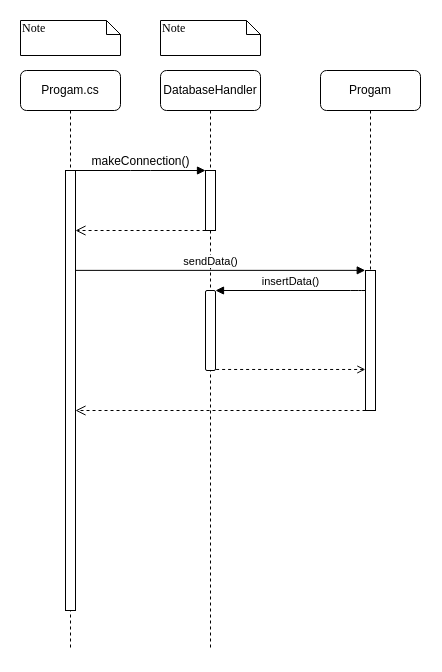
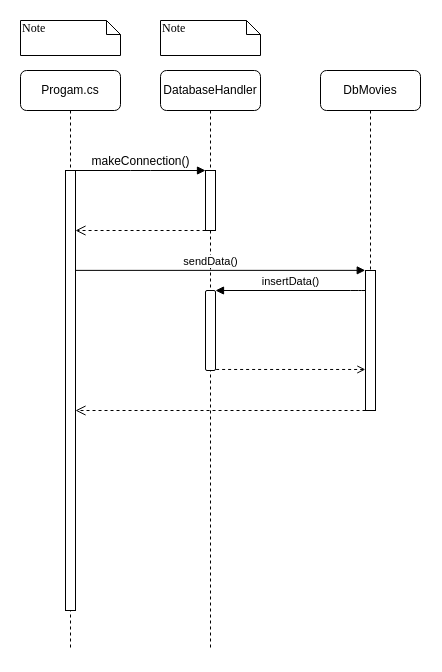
  <mxCell id="0" />
  <mxCell id="1" parent="0" />
  <mxCell id="2" value="&lt;font face=&quot;Helvetica&quot;&gt;DatabaseHandler&lt;/font&gt;" style="shape=umlLifeline;perimeter=lifelinePerimeter;whiteSpace=wrap;html=1;container=1;collapsible=0;recursiveResize=0;outlineConnect=0;rounded=1;shadow=0;comic=0;labelBackgroundColor=none;strokeWidth=1;fontFamily=Verdana;fontSize=12;align=center;" parent="1" vertex="1"><mxGeometry x="160" y="70" width="100" height="580" as="geometry" /></mxCell>
  <mxCell id="3" value="" style="html=1;points=[];perimeter=orthogonalPerimeter;rounded=0;shadow=0;comic=0;labelBackgroundColor=none;strokeWidth=1;fontFamily=Verdana;fontSize=12;align=center;" parent="2" vertex="1"><mxGeometry x="45" y="100" width="10" height="60" as="geometry" /></mxCell>
  <mxCell id="4" value="" style="html=1;points=[];perimeter=orthogonalPerimeter;rounded=1;" vertex="1" parent="2"><mxGeometry x="45" y="220" width="10" height="80" as="geometry" /></mxCell>
  <mxCell id="5" value="insertData()" style="html=1;verticalAlign=bottom;endArrow=none;labelBackgroundColor=none;startArrow=block;startFill=1;endFill=0;" edge="1" parent="2" target="14"><mxGeometry width="80" relative="1" as="geometry"><mxPoint x="55" y="220" as="sourcePoint" /><mxPoint x="200" y="220" as="targetPoint" /><Array as="points"><mxPoint x="200" y="220" /></Array></mxGeometry></mxCell>
  <mxCell id="6" value="&lt;font face=&quot;Helvetica&quot;&gt;Progam.cs&lt;/font&gt;" style="shape=umlLifeline;perimeter=lifelinePerimeter;whiteSpace=wrap;html=1;container=1;collapsible=0;recursiveResize=0;outlineConnect=0;rounded=1;shadow=0;comic=0;labelBackgroundColor=none;strokeWidth=1;fontFamily=Verdana;fontSize=12;align=center;" parent="1" vertex="1"><mxGeometry x="20" y="70" width="100" height="580" as="geometry" /></mxCell>
  <mxCell id="7" value="" style="html=1;points=[];perimeter=orthogonalPerimeter;rounded=0;shadow=0;comic=0;labelBackgroundColor=none;strokeWidth=1;fontFamily=Verdana;fontSize=12;align=center;" parent="6" vertex="1"><mxGeometry x="45" y="100" width="10" height="440" as="geometry" /></mxCell>
  <mxCell id="8" value="&lt;font face=&quot;Helvetica&quot;&gt;makeConnection()&lt;/font&gt;" style="html=1;verticalAlign=bottom;endArrow=block;entryX=0;entryY=0;labelBackgroundColor=none;fontFamily=Verdana;fontSize=12;edgeStyle=elbowEdgeStyle;elbow=vertical;labelBorderColor=none;" parent="1" source="7" target="3" edge="1"><mxGeometry relative="1" as="geometry"><mxPoint x="140" y="180" as="sourcePoint" /><mxPoint as="offset" /></mxGeometry></mxCell>
  <mxCell id="9" value="Note" style="shape=note;whiteSpace=wrap;html=1;size=14;verticalAlign=top;align=left;spacingTop=-6;rounded=0;shadow=0;comic=0;labelBackgroundColor=none;strokeWidth=1;fontFamily=Verdana;fontSize=12" parent="1" vertex="1"><mxGeometry x="20" y="20" width="100" height="35" as="geometry" /></mxCell>
  <mxCell id="10" value="Note" style="shape=note;whiteSpace=wrap;html=1;size=14;verticalAlign=top;align=left;spacingTop=-6;rounded=0;shadow=0;comic=0;labelBackgroundColor=none;strokeWidth=1;fontFamily=Verdana;fontSize=12" parent="1" vertex="1"><mxGeometry x="160" y="20" width="100" height="35" as="geometry" /></mxCell>
  <mxCell id="11" value="" style="html=1;verticalAlign=bottom;endArrow=open;dashed=1;endSize=8;exitX=0.006;exitY=1;exitDx=0;exitDy=0;exitPerimeter=0;" edge="1" parent="1" source="3" target="7"><mxGeometry relative="1" as="geometry"><mxPoint x="200" y="230" as="sourcePoint" /><mxPoint x="120" y="230" as="targetPoint" /></mxGeometry></mxCell>
  <mxCell id="12" value="sendData()" style="html=1;verticalAlign=bottom;endArrow=block;exitX=1.035;exitY=0.227;exitDx=0;exitDy=0;exitPerimeter=0;entryX=-0.026;entryY=-0.001;entryDx=0;entryDy=0;entryPerimeter=0;labelBackgroundColor=#ffffff;" edge="1" parent="1" source="7" target="14"><mxGeometry x="-0.069" width="80" relative="1" as="geometry"><mxPoint x="80" y="270" as="sourcePoint" /><mxPoint x="200" y="270" as="targetPoint" /><mxPoint as="offset" /></mxGeometry></mxCell>
- <mxCell id="13" value="Progam" style="shape=umlLifeline;perimeter=lifelinePerimeter;whiteSpace=wrap;html=1;container=1;collapsible=0;recursiveResize=0;outlineConnect=0;rounded=1;" vertex="1" parent="1"><mxGeometry x="320" y="70" width="100" height="340" as="geometry" /></mxCell>
+ <mxCell id="13" value="DbMovies" style="shape=umlLifeline;perimeter=lifelinePerimeter;whiteSpace=wrap;html=1;container=1;collapsible=0;recursiveResize=0;outlineConnect=0;rounded=1;" vertex="1" parent="1"><mxGeometry x="320" y="70" width="100" height="340" as="geometry" /></mxCell>
  <mxCell id="14" value="" style="html=1;points=[];perimeter=orthogonalPerimeter;" vertex="1" parent="13"><mxGeometry x="45" y="200" width="10" height="140" as="geometry" /></mxCell>
  <mxCell id="15" value="" style="html=1;verticalAlign=bottom;endArrow=none;dashed=1;endSize=8;labelBackgroundColor=none;exitX=-0.012;exitY=0.707;exitDx=0;exitDy=0;exitPerimeter=0;startArrow=open;startFill=0;endFill=0;" edge="1" parent="1" source="14" target="4"><mxGeometry relative="1" as="geometry"><mxPoint x="365" y="370" as="sourcePoint" /><mxPoint x="285" y="370" as="targetPoint" /></mxGeometry></mxCell>
  <mxCell id="16" value="" style="html=1;verticalAlign=bottom;endArrow=open;dashed=1;endSize=8;labelBackgroundColor=none;exitX=0.002;exitY=1;exitDx=0;exitDy=0;exitPerimeter=0;" edge="1" parent="1" source="14"><mxGeometry relative="1" as="geometry"><mxPoint x="330" y="410" as="sourcePoint" /><mxPoint x="75" y="410" as="targetPoint" /></mxGeometry></mxCell>
